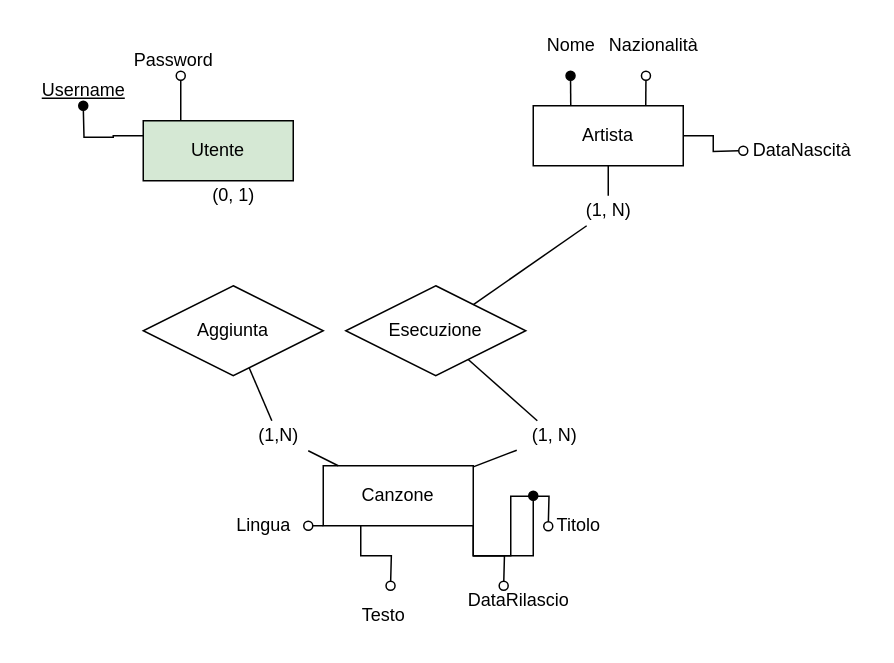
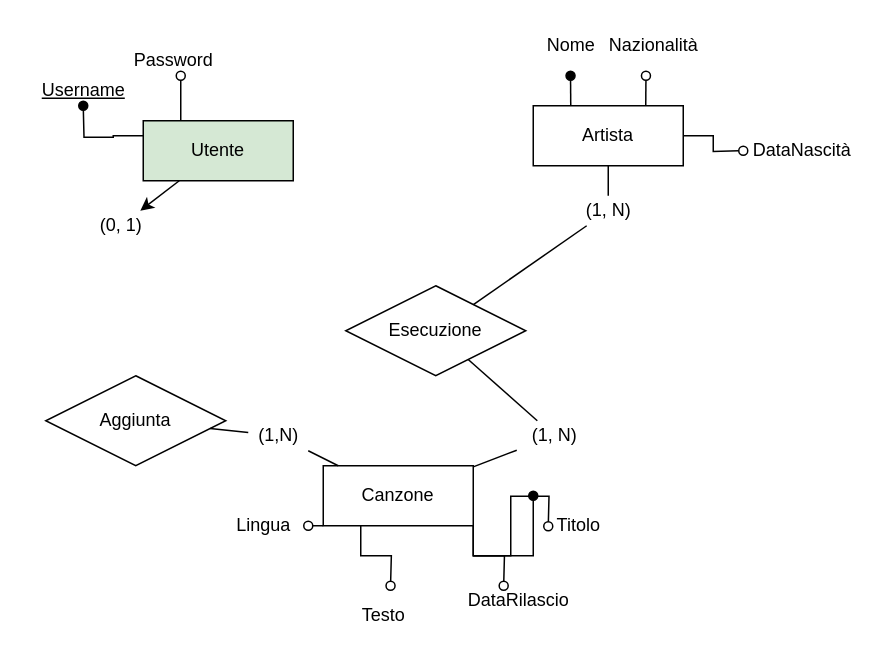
  <mxCell id="0" />
  <mxCell id="1" parent="0" />
  <mxCell id="2" value="Esecuzione" style="shape=rhombus;perimeter=rhombusPerimeter;whiteSpace=wrap;html=1;align=center;" parent="1" vertex="1"><mxGeometry x="230" y="190" width="120" height="60" as="geometry" /></mxCell>
  <mxCell id="3" style="edgeStyle=orthogonalEdgeStyle;rounded=0;orthogonalLoop=1;jettySize=auto;html=1;exitX=0;exitY=0.25;exitDx=0;exitDy=0;endArrow=oval;endFill=1;" edge="1" parent="1" source="5"><mxGeometry relative="1" as="geometry"><mxPoint x="55" y="70" as="targetPoint" /></mxGeometry></mxCell>
  <mxCell id="4" style="edgeStyle=orthogonalEdgeStyle;rounded=0;orthogonalLoop=1;jettySize=auto;html=1;exitX=0.25;exitY=0;exitDx=0;exitDy=0;endArrow=oval;endFill=0;" edge="1" parent="1" source="5"><mxGeometry relative="1" as="geometry"><mxPoint x="120" y="50" as="targetPoint" /></mxGeometry></mxCell>
  <mxCell id="5" value="Utente" style="whiteSpace=wrap;html=1;align=center;fillColor=#d5e8d4;" parent="1" vertex="1"><mxGeometry x="95" y="80" width="100" height="40" as="geometry" /></mxCell>
  <mxCell id="6" style="edgeStyle=orthogonalEdgeStyle;rounded=0;orthogonalLoop=1;jettySize=auto;html=1;exitX=0.25;exitY=0;exitDx=0;exitDy=0;endArrow=oval;endFill=1;" edge="1" parent="1" source="9"><mxGeometry relative="1" as="geometry"><mxPoint x="379.857" y="50" as="targetPoint" /></mxGeometry></mxCell>
  <mxCell id="7" style="edgeStyle=orthogonalEdgeStyle;rounded=0;orthogonalLoop=1;jettySize=auto;html=1;exitX=0.75;exitY=0;exitDx=0;exitDy=0;endArrow=oval;endFill=0;" edge="1" parent="1" source="9"><mxGeometry relative="1" as="geometry"><mxPoint x="430.143" y="50" as="targetPoint" /></mxGeometry></mxCell>
  <mxCell id="8" style="edgeStyle=orthogonalEdgeStyle;rounded=0;orthogonalLoop=1;jettySize=auto;html=1;exitX=1;exitY=0.5;exitDx=0;exitDy=0;endArrow=oval;endFill=0;" edge="1" parent="1" source="9"><mxGeometry relative="1" as="geometry"><mxPoint x="495" y="100" as="targetPoint" /></mxGeometry></mxCell>
  <mxCell id="9" value="Artista" style="whiteSpace=wrap;html=1;align=center;" parent="1" vertex="1"><mxGeometry x="355" y="70" width="100" height="40" as="geometry" /></mxCell>
  <mxCell id="10" style="edgeStyle=orthogonalEdgeStyle;rounded=0;orthogonalLoop=1;jettySize=auto;html=1;exitX=0.25;exitY=1;exitDx=0;exitDy=0;endArrow=oval;endFill=0;" edge="1" parent="1" source="14"><mxGeometry relative="1" as="geometry"><mxPoint x="259.857" y="390" as="targetPoint" /></mxGeometry></mxCell>
  <mxCell id="11" style="edgeStyle=orthogonalEdgeStyle;rounded=0;orthogonalLoop=1;jettySize=auto;html=1;exitX=1;exitY=1;exitDx=0;exitDy=0;endArrow=oval;endFill=0;" edge="1" parent="1" source="14"><mxGeometry relative="1" as="geometry"><mxPoint x="335.286" y="390" as="targetPoint" /></mxGeometry></mxCell>
  <mxCell id="12" style="edgeStyle=orthogonalEdgeStyle;rounded=0;orthogonalLoop=1;jettySize=auto;html=1;exitX=1;exitY=1;exitDx=0;exitDy=0;endArrow=oval;endFill=0;" edge="1" parent="1" source="14"><mxGeometry relative="1" as="geometry"><mxPoint x="365" y="350.286" as="targetPoint" /></mxGeometry></mxCell>
  <mxCell id="13" style="edgeStyle=orthogonalEdgeStyle;rounded=0;orthogonalLoop=1;jettySize=auto;html=1;exitX=0;exitY=1;exitDx=0;exitDy=0;endArrow=oval;endFill=0;" edge="1" parent="1" source="14"><mxGeometry relative="1" as="geometry"><mxPoint x="205" y="350.286" as="targetPoint" /></mxGeometry></mxCell>
  <mxCell id="14" value="Canzone" style="whiteSpace=wrap;html=1;align=center;" parent="1" vertex="1"><mxGeometry x="215" y="310" width="100" height="40" as="geometry" /></mxCell>
  <mxCell id="15" value="" style="endArrow=none;html=1;rounded=0;startArrow=none;" parent="1" source="23" target="2" edge="1"><mxGeometry relative="1" as="geometry"><mxPoint x="365" y="150" as="sourcePoint" /><mxPoint x="225" y="150" as="targetPoint" /></mxGeometry></mxCell>
  <mxCell id="16" value="" style="endArrow=none;html=1;rounded=0;startArrow=none;" parent="1" source="25" target="2" edge="1"><mxGeometry relative="1" as="geometry"><mxPoint x="215" y="-110" as="sourcePoint" /><mxPoint x="75" y="-110" as="targetPoint" /></mxGeometry></mxCell>
- <mxCell id="17" value="Aggiunta" style="shape=rhombus;perimeter=rhombusPerimeter;whiteSpace=wrap;html=1;align=center;" parent="1" vertex="1"><mxGeometry x="95" y="190" width="120" height="60" as="geometry" /></mxCell>
+ <mxCell id="17" value="Aggiunta" style="shape=rhombus;perimeter=rhombusPerimeter;whiteSpace=wrap;html=1;align=center;" parent="1" vertex="1"><mxGeometry x="30" y="250" width="120" height="60" as="geometry" /></mxCell>
  <mxCell id="18" value="" style="endArrow=none;html=1;rounded=0;startArrow=none;" parent="1" source="19" target="14" edge="1"><mxGeometry relative="1" as="geometry"><mxPoint x="31.923" y="120" as="sourcePoint" /><mxPoint x="107.162" y="208.919" as="targetPoint" /></mxGeometry></mxCell>
  <mxCell id="19" value="(1,N)" style="text;html=1;align=center;verticalAlign=middle;resizable=0;points=[];autosize=1;strokeColor=none;fillColor=none;" parent="1" vertex="1"><mxGeometry x="165" y="280" width="40" height="20" as="geometry" /></mxCell>
  <mxCell id="20" value="" style="endArrow=none;html=1;rounded=0;" parent="1" source="17" target="19" edge="1"><mxGeometry relative="1" as="geometry"><mxPoint x="247.667" y="208.667" as="sourcePoint" /><mxPoint x="370.714" y="310" as="targetPoint" /></mxGeometry></mxCell>
- <mxCell id="21" value="(0, 1)" style="text;html=1;align=center;verticalAlign=middle;resizable=0;points=[];autosize=1;strokeColor=none;fillColor=none;" parent="1" vertex="1"><mxGeometry x="135" y="120" width="40" height="20" as="geometry" /></mxCell>
+ <mxCell id="21" value="(0, 1)" style="text;html=1;align=center;verticalAlign=middle;resizable=0;points=[];autosize=1;strokeColor=none;fillColor=none;" parent="1" vertex="1"><mxGeometry x="60" y="140" width="40" height="20" as="geometry" /></mxCell>
  <mxCell id="22" value="" style="endArrow=classic;html=1;rounded=0;" parent="1" source="5" target="21" edge="1"><mxGeometry relative="1" as="geometry"><mxPoint x="153" y="110" as="sourcePoint" /><mxPoint x="206.379" y="169.31" as="targetPoint" /></mxGeometry></mxCell>
  <mxCell id="23" value="(1, N)" style="text;html=1;align=center;verticalAlign=middle;resizable=0;points=[];autosize=1;strokeColor=none;fillColor=none;" parent="1" vertex="1"><mxGeometry x="380" y="130" width="50" height="20" as="geometry" /></mxCell>
  <mxCell id="24" value="" style="endArrow=none;html=1;rounded=0;" parent="1" source="9" target="23" edge="1"><mxGeometry relative="1" as="geometry"><mxPoint x="403.333" y="120" as="sourcePoint" /><mxPoint x="397.4" y="191.2" as="targetPoint" /></mxGeometry></mxCell>
  <mxCell id="25" value="(1, N)" style="text;html=1;align=center;verticalAlign=middle;resizable=0;points=[];autosize=1;strokeColor=none;fillColor=none;" parent="1" vertex="1"><mxGeometry x="344" y="280" width="50" height="20" as="geometry" /></mxCell>
  <mxCell id="26" value="" style="endArrow=none;html=1;rounded=0;" parent="1" source="14" target="25" edge="1"><mxGeometry relative="1" as="geometry"><mxPoint x="395" y="310" as="sourcePoint" /><mxPoint x="395" y="250" as="targetPoint" /></mxGeometry></mxCell>
  <mxCell id="27" value="&lt;u style=&quot;&quot;&gt;Username&lt;/u&gt;" style="text;html=1;align=center;verticalAlign=middle;resizable=0;points=[];autosize=1;strokeColor=none;fillColor=none;" vertex="1" parent="1"><mxGeometry x="20" y="50" width="70" height="20" as="geometry" /></mxCell>
  <mxCell id="28" value="Password&lt;br&gt;" style="text;html=1;align=center;verticalAlign=middle;resizable=0;points=[];autosize=1;strokeColor=none;fillColor=none;" vertex="1" parent="1"><mxGeometry x="80" y="30" width="70" height="20" as="geometry" /></mxCell>
  <mxCell id="29" value="Nome" style="text;html=1;align=center;verticalAlign=middle;resizable=0;points=[];autosize=1;strokeColor=none;fillColor=none;" vertex="1" parent="1"><mxGeometry x="355" y="20" width="50" height="20" as="geometry" /></mxCell>
  <mxCell id="30" value="Nazionalità" style="text;html=1;align=center;verticalAlign=middle;resizable=0;points=[];autosize=1;strokeColor=none;fillColor=none;" vertex="1" parent="1"><mxGeometry x="395" y="20" width="80" height="20" as="geometry" /></mxCell>
  <mxCell id="31" value="DataNascità" style="text;html=1;align=center;verticalAlign=middle;resizable=0;points=[];autosize=1;strokeColor=none;fillColor=none;" vertex="1" parent="1"><mxGeometry x="494" y="90" width="80" height="20" as="geometry" /></mxCell>
  <mxCell id="32" value="Testo" style="text;html=1;align=center;verticalAlign=middle;resizable=0;points=[];autosize=1;strokeColor=none;fillColor=none;" vertex="1" parent="1"><mxGeometry x="235" y="400" width="40" height="20" as="geometry" /></mxCell>
  <mxCell id="33" value="DataRilascio" style="text;html=1;align=center;verticalAlign=middle;resizable=0;points=[];autosize=1;strokeColor=none;fillColor=none;" vertex="1" parent="1"><mxGeometry x="305" y="390" width="80" height="20" as="geometry" /></mxCell>
  <mxCell id="34" value="Titolo" style="text;html=1;align=center;verticalAlign=middle;resizable=0;points=[];autosize=1;strokeColor=none;fillColor=none;" vertex="1" parent="1"><mxGeometry x="365" y="340" width="40" height="20" as="geometry" /></mxCell>
  <mxCell id="35" value="" style="endArrow=oval;html=1;rounded=0;endFill=1;" edge="1" parent="1"><mxGeometry width="50" height="50" relative="1" as="geometry"><mxPoint x="315" y="370" as="sourcePoint" /><mxPoint x="355" y="330" as="targetPoint" /><Array as="points"><mxPoint x="355" y="370" /></Array></mxGeometry></mxCell>
  <mxCell id="36" value="Lingua" style="text;html=1;align=center;verticalAlign=middle;resizable=0;points=[];autosize=1;strokeColor=none;fillColor=none;" vertex="1" parent="1"><mxGeometry x="150" y="340" width="50" height="20" as="geometry" /></mxCell>
